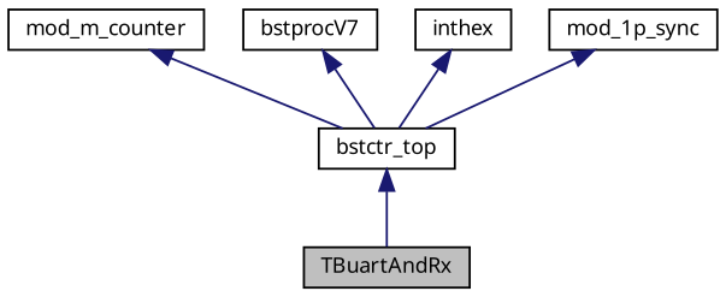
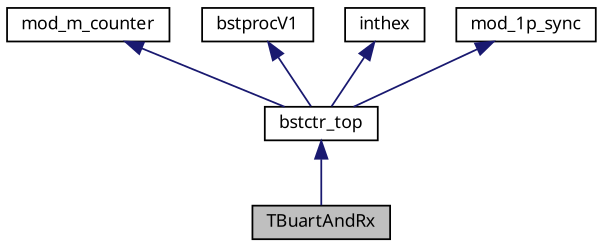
  digraph {
    fontname="Noto Sans"
    node [color=black fillcolor=white fontname="Noto Sans" fontsize=10 shape=record style=filled]
    edge [color=midnightblue dir=back fontname="Noto Sans" fontsize=10 labelfontname=Helvetica labelfontsize=10 style=solid]
    n1 [fillcolor=grey75 fontcolor=black height=0.2 label=TBuartAndRx width=0.4]
    n2 [height=0.2 label=bstctr_top width=0.4]
    n3 [height=0.2 label=mod_m_counter width=0.4]
-   n4 [height=0.2 label=bstprocV7 width=0.4]
+   n4 [height=0.2 label=bstprocV1 width=0.4]
    n5 [height=0.2 label=inthex width=0.4]
    n6 [height=0.2 label=mod_1p_sync width=0.4]
    n2 -> n1
    n3 -> n2
    n4 -> n2
    n5 -> n2
    n6 -> n2
  }
